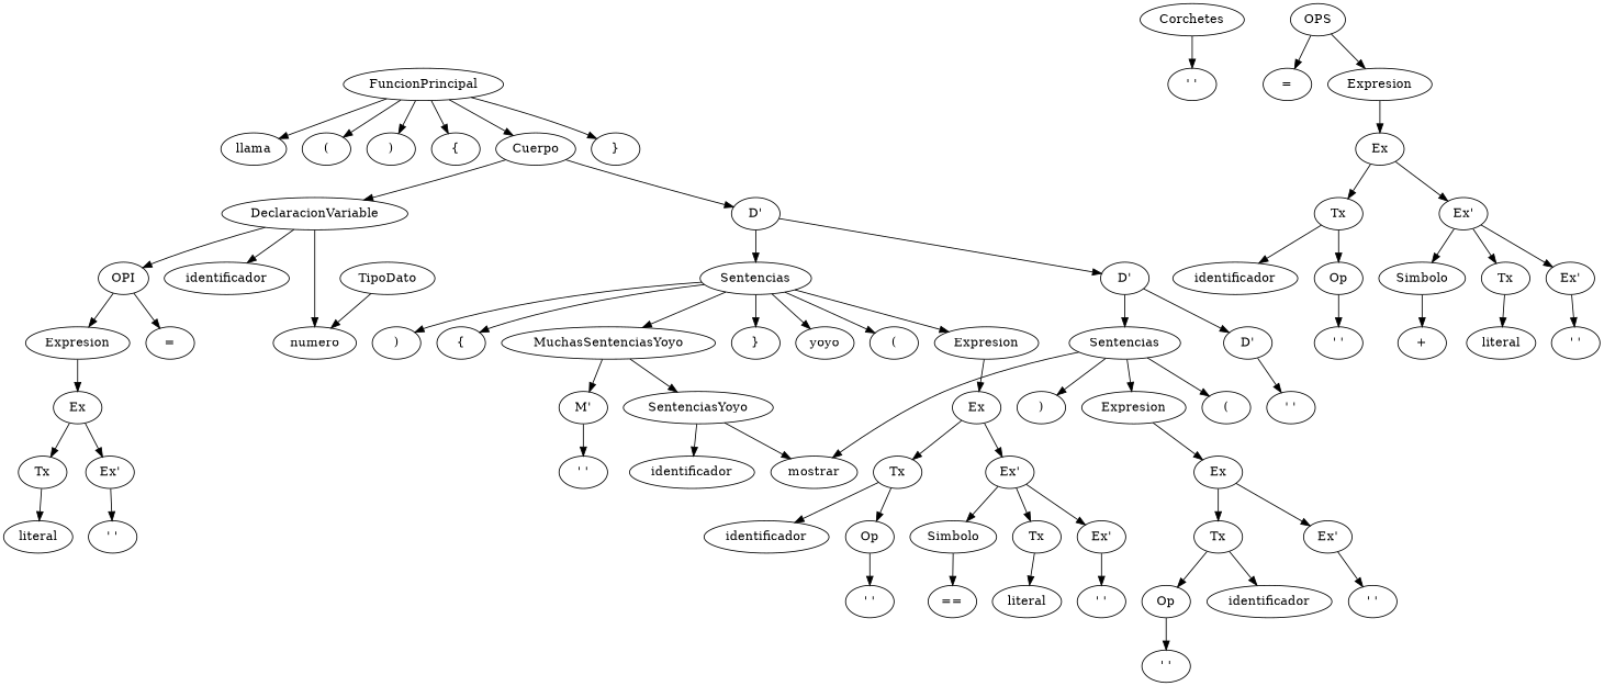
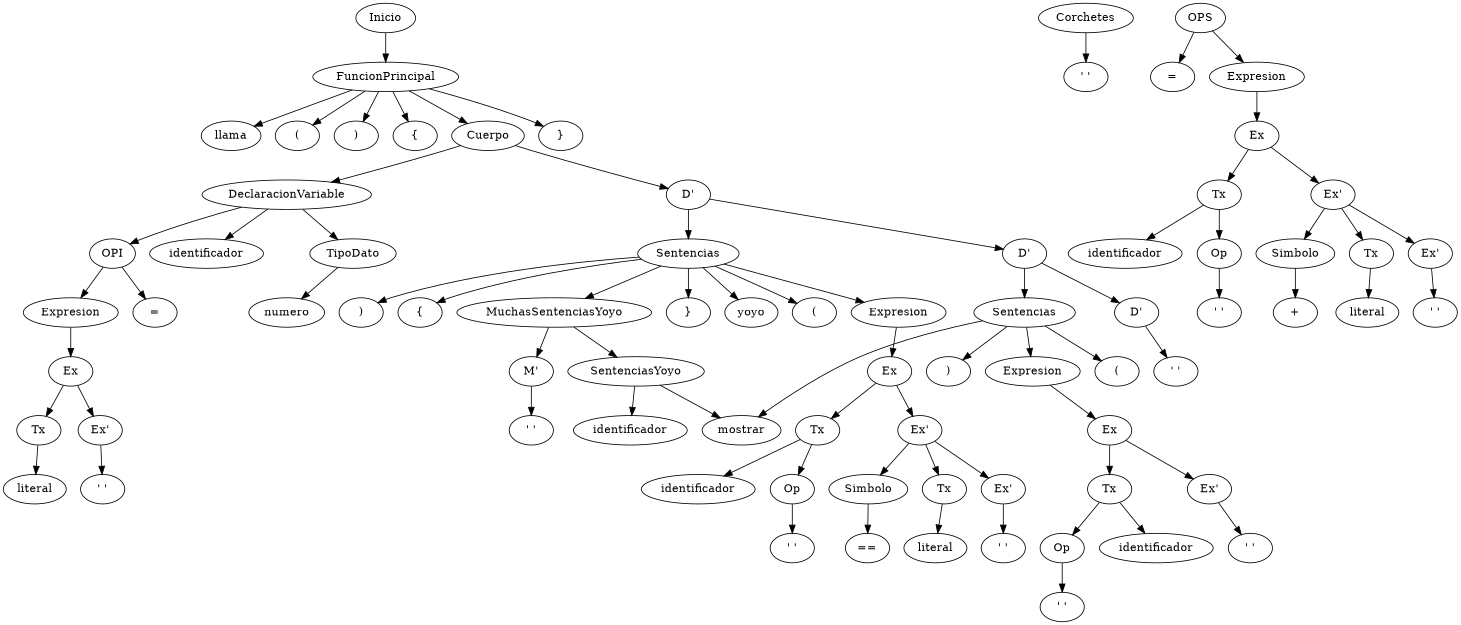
  digraph {
+   Inicio
    FuncionPrincipal
    llama
    n4 [label="("]
    n5 [label=")"]
    n6 [label="{"]
    Cuerpo
    n8 [label="}"]
    DeclaracionVariable
    "D'"
    TipoDato
    identificador
    OPI
    Sentencias
    n15 [label="D'"]
    numero
    n17 [label="' '"]
    Corchetes
    "="
    Expresion
    n21 [label=yoyo]
    n22 [label="("]
    n23 [label=Expresion]
    n24 [label=")"]
    n25 [label="{"]
    MuchasSentenciasYoyo
    n27 [label="}"]
    n28 [label=Sentencias]
    n29 [label="D'"]
    Ex
    Tx
    "Ex'"
    literal
    n34 [label="' '"]
    mostrar
    n36 [label="("]
    n37 [label=Expresion]
    n38 [label=")"]
    n39 [label=Ex]
    n40 [label=Ex]
    SentenciasYoyo
    "M'"
    n43 [label="' '"]
    n44 [label=Tx]
    n45 [label="Ex'"]
    n46 [label=identificador]
    n47 [label=Op]
    n48 [label="' '"]
    n49 [label="' '"]
    n50 [label=Tx]
    n51 [label="Ex'"]
    n52 [label=identificador]
    n53 [label="' '"]
    n54 [label=identificador]
    Op
    Simbolo
    n57 [label=Tx]
    n58 [label="Ex'"]
    "' '"
    "=="
    n61 [label=literal]
    n62 [label="' '"]
    n63 [label="="]
    OPS
    n65 [label=Expresion]
    n66 [label=Ex]
    n67 [label=Tx]
    n68 [label="Ex'"]
    n69 [label=identificador]
    n70 [label=Op]
    n71 [label="' '"]
    n72 [label=Simbolo]
    n73 [label=Tx]
    n74 [label="Ex'"]
    n75 [label="+"]
    n76 [label=literal]
    n77 [label="' '"]
+   Inicio -> FuncionPrincipal
    FuncionPrincipal -> llama
    FuncionPrincipal -> n4
    FuncionPrincipal -> n5
    FuncionPrincipal -> n6
    FuncionPrincipal -> Cuerpo
    FuncionPrincipal -> n8
    Cuerpo -> DeclaracionVariable
    Cuerpo -> "D'"
-   DeclaracionVariable -> numero
+   DeclaracionVariable -> TipoDato
    DeclaracionVariable -> identificador
    DeclaracionVariable -> OPI
    "D'" -> Sentencias
    "D'" -> n15
    TipoDato -> numero
    OPI -> "="
    OPI -> Expresion
    Sentencias -> n21
    Sentencias -> n22
    Sentencias -> n23
    Sentencias -> n24
    Sentencias -> n25
    Sentencias -> MuchasSentenciasYoyo
    Sentencias -> n27
    n15 -> n28
    n15 -> n29
    Corchetes -> n17
    Expresion -> Ex
    n23 -> n40
    MuchasSentenciasYoyo -> SentenciasYoyo
    MuchasSentenciasYoyo -> "M'"
    n28 -> mostrar
    n28 -> n36
    n28 -> n37
    n28 -> n38
    n29 -> n43
    Ex -> Tx
    Ex -> "Ex'"
    Tx -> literal
    "Ex'" -> n34
    n37 -> n39
    n39 -> n44
    n39 -> n45
    n40 -> n50
    n40 -> n51
    SentenciasYoyo -> mostrar
    SentenciasYoyo -> n52
    "M'" -> n53
    n44 -> n46
    n44 -> n47
    n45 -> n48
    n47 -> n49
    n50 -> n54
    n50 -> Op
    n51 -> Simbolo
    n51 -> n57
    n51 -> n58
    Op -> "' '"
    Simbolo -> "=="
    n57 -> n61
    n58 -> n62
    OPS -> n63
    OPS -> n65
    n65 -> n66
    n66 -> n67
    n66 -> n68
    n67 -> n69
    n67 -> n70
    n68 -> n72
    n68 -> n73
    n68 -> n74
    n70 -> n71
    n72 -> n75
    n73 -> n76
    n74 -> n77
  }
